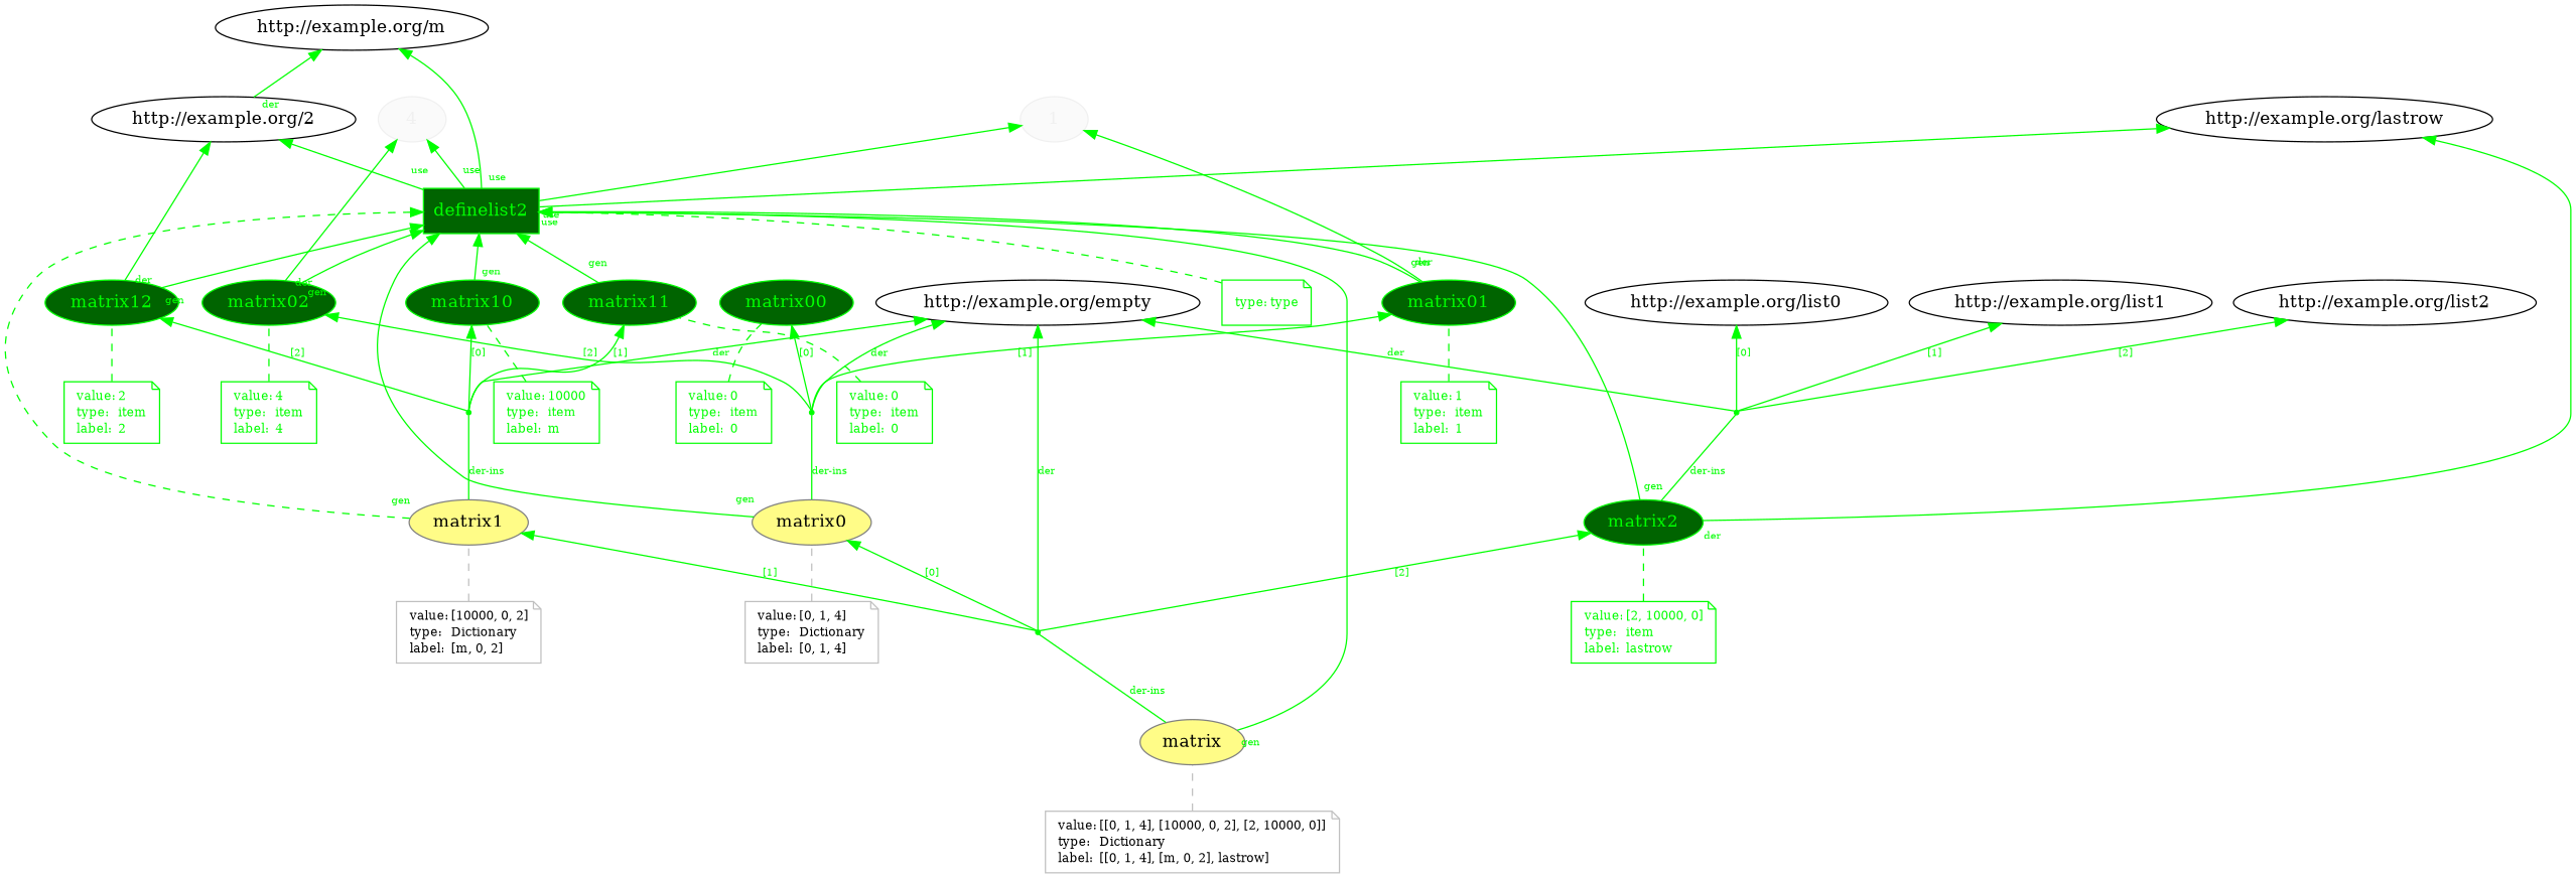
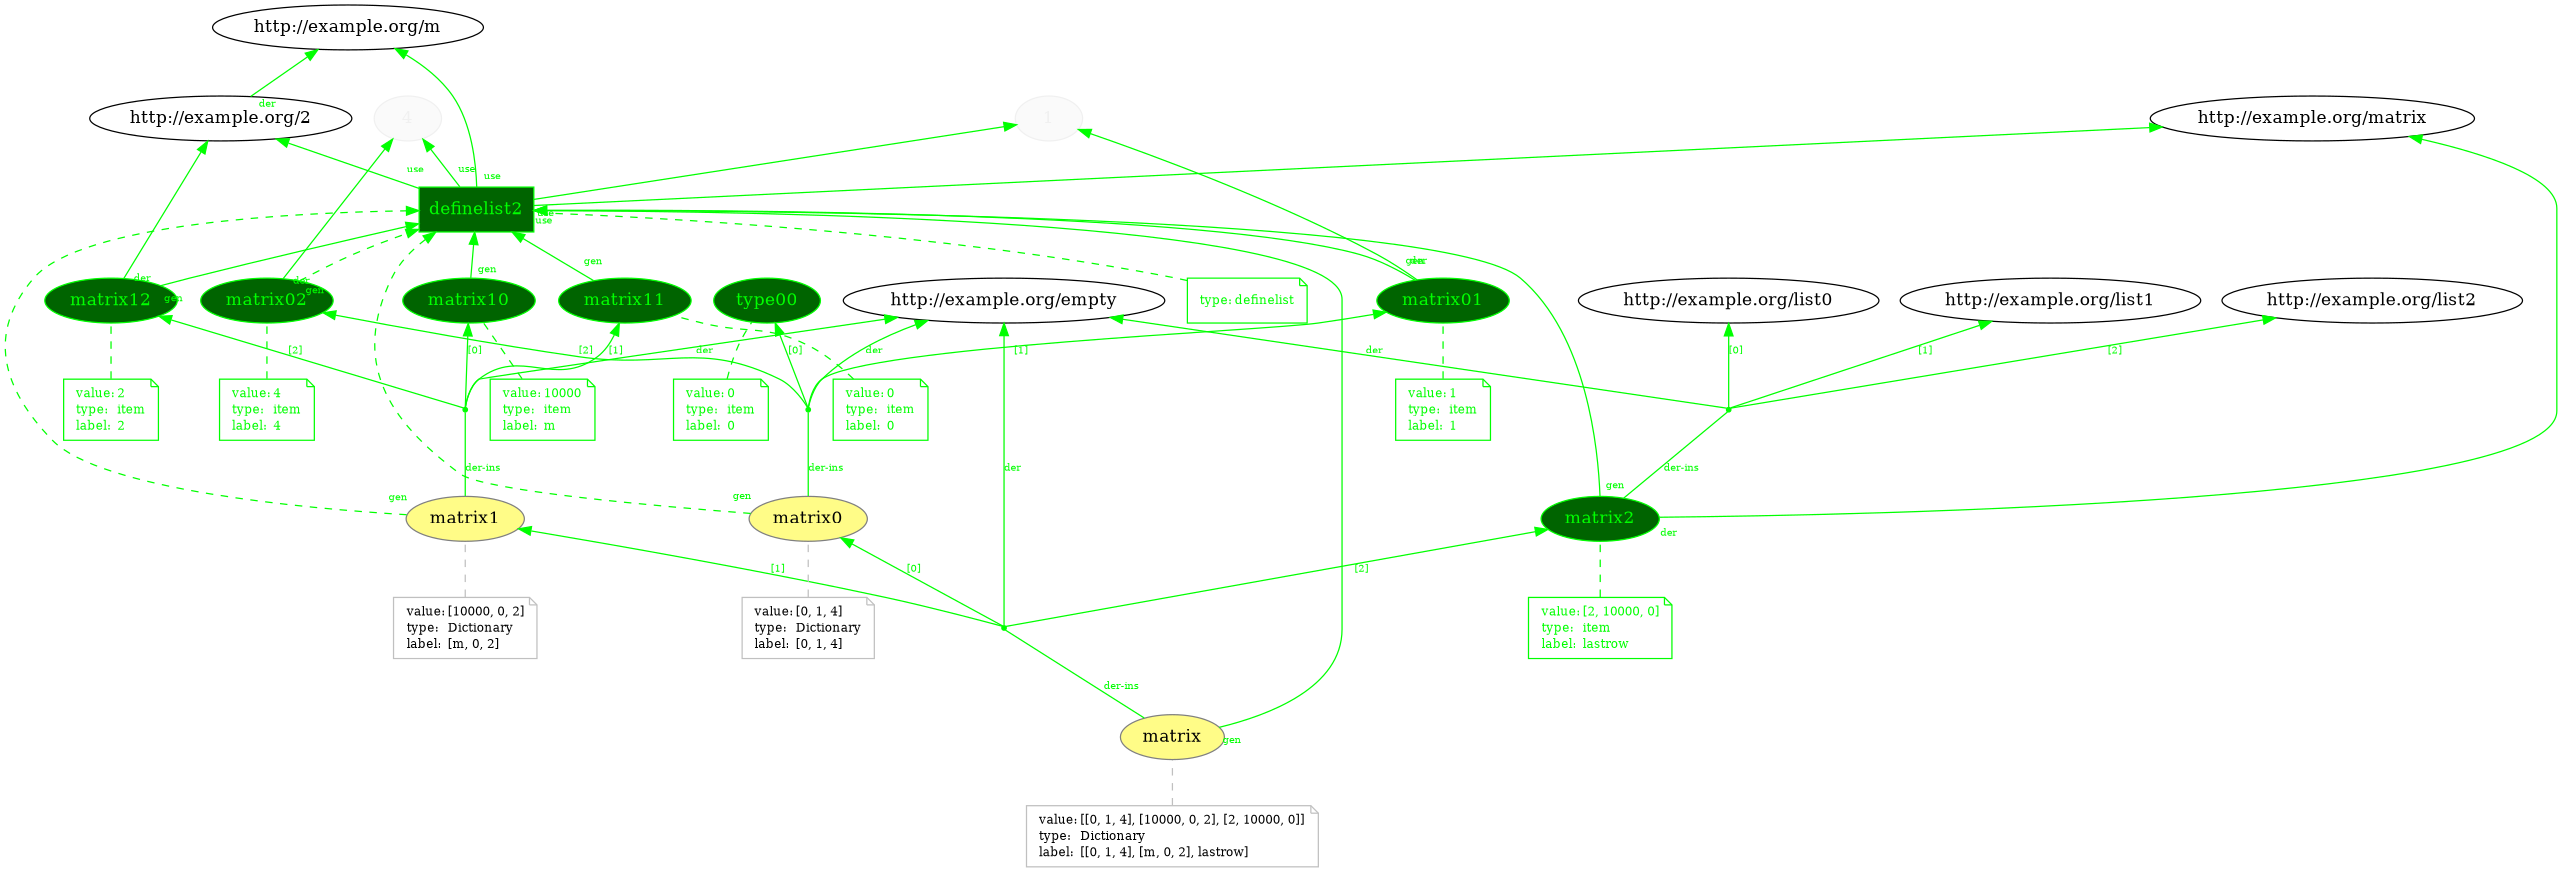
  digraph {
    rankdir=BT
    node [color=green fontcolor=green]
    edge [color=green fontcolor=green rotation=20]
    n1 [color="#F0F0F0" fillcolor="#FAFAFA" fontcolor="#F0F0F0" label=1 style=filled]
    n2 [color="#F0F0F0" fillcolor="#FAFAFA" fontcolor="#F0F0F0" label=4 style=filled]
    n3 [color="#808080" fillcolor="#FFFC87" label=matrix style=filled fontcolor=""]
    bn3 [shape=point]
    n5 [fillcolor=darkgreen label=definelist2 shape=polygon sides=4 style=filled]
    n6 [color="#808080" fillcolor="#FFFC87" label=matrix0 style=filled fontcolor=""]
    n7 [color="#808080" fillcolor="#FFFC87" label=matrix1 style=filled fontcolor=""]
    n8 [fillcolor=darkgreen label=matrix2 style=filled]
    "http://example.org/empty" [color="" fontcolor=""]
    "http://example.org/m" [color="" fontcolor=""]
    "http://example.org/2" [color="" fontcolor=""]
-   "http://example.org/lastrow" [color="" fontcolor=""]
+   "http://example.org/lastrow" [label="http://example.org/matrix" color="" fontcolor=""]
    n13 [color=gray fontcolor=black fontsize=10 label=<<TABLE cellpadding="0" border="0"> 	<TR> 	    <TD align="left">value:</TD> 	    <TD align="left">[[0, 1, 4], [10000, 0, 2], [2, 10000, 0]]</TD> 	</TR> 	<TR> 	    <TD align="left">type:</TD> 	    <TD align="left">Dictionary</TD> 	</TR> 	<TR> 	    <TD align="left">label:</TD> 	    <TD align="left">[[0, 1, 4], [m, 0, 2], lastrow]</TD> 	</TR> </TABLE>> shape=note]
    bn0 [shape=point]
-   n15 [fillcolor=darkgreen label=matrix00 style=filled]
+   n15 [fillcolor=darkgreen label=type00 style=filled]
    n16 [fillcolor=darkgreen label=matrix01 style=filled]
    n17 [fillcolor=darkgreen label=matrix02 style=filled]
    n18 [color=gray fontcolor=black fontsize=10 label=<<TABLE cellpadding="0" border="0"> 	<TR> 	    <TD align="left">value:</TD> 	    <TD align="left">[0, 1, 4]</TD> 	</TR> 	<TR> 	    <TD align="left">type:</TD> 	    <TD align="left">Dictionary</TD> 	</TR> 	<TR> 	    <TD align="left">label:</TD> 	    <TD align="left">[0, 1, 4]</TD> 	</TR> </TABLE>> shape=note]
    n19 [fontsize=10 label=<<TABLE cellpadding="0" border="0"> 	<TR> 	    <TD align="left">value:</TD> 	    <TD align="left">0</TD> 	</TR> 	<TR> 	    <TD align="left">type:</TD> 	    <TD align="left">item</TD> 	</TR> 	<TR> 	    <TD align="left">label:</TD> 	    <TD align="left">0</TD> 	</TR> </TABLE>> shape=note]
    n20 [fontsize=10 label=<<TABLE cellpadding="0" border="0"> 	<TR> 	    <TD align="left">value:</TD> 	    <TD align="left">1</TD> 	</TR> 	<TR> 	    <TD align="left">type:</TD> 	    <TD align="left">item</TD> 	</TR> 	<TR> 	    <TD align="left">label:</TD> 	    <TD align="left">1</TD> 	</TR> </TABLE>> shape=note]
    n21 [fontsize=10 label=<<TABLE cellpadding="0" border="0"> 	<TR> 	    <TD align="left">value:</TD> 	    <TD align="left">4</TD> 	</TR> 	<TR> 	    <TD align="left">type:</TD> 	    <TD align="left">item</TD> 	</TR> 	<TR> 	    <TD align="left">label:</TD> 	    <TD align="left">4</TD> 	</TR> </TABLE>> shape=note]
    bn1 [shape=point]
    n23 [fillcolor=darkgreen label=matrix10 style=filled]
    n24 [fillcolor=darkgreen label=matrix11 style=filled]
    n25 [fillcolor=darkgreen label=matrix12 style=filled]
    n26 [color=gray fontcolor=black fontsize=10 label=<<TABLE cellpadding="0" border="0"> 	<TR> 	    <TD align="left">value:</TD> 	    <TD align="left">[10000, 0, 2]</TD> 	</TR> 	<TR> 	    <TD align="left">type:</TD> 	    <TD align="left">Dictionary</TD> 	</TR> 	<TR> 	    <TD align="left">label:</TD> 	    <TD align="left">[m, 0, 2]</TD> 	</TR> </TABLE>> shape=note]
    n27 [fontsize=10 label=<<TABLE cellpadding="0" border="0"> 	<TR> 	    <TD align="left">value:</TD> 	    <TD align="left">10000</TD> 	</TR> 	<TR> 	    <TD align="left">type:</TD> 	    <TD align="left">item</TD> 	</TR> 	<TR> 	    <TD align="left">label:</TD> 	    <TD align="left">m</TD> 	</TR> </TABLE>> shape=note]
    n28 [fontsize=10 label=<<TABLE cellpadding="0" border="0"> 	<TR> 	    <TD align="left">value:</TD> 	    <TD align="left">0</TD> 	</TR> 	<TR> 	    <TD align="left">type:</TD> 	    <TD align="left">item</TD> 	</TR> 	<TR> 	    <TD align="left">label:</TD> 	    <TD align="left">0</TD> 	</TR> </TABLE>> shape=note]
    n29 [fontsize=10 label=<<TABLE cellpadding="0" border="0"> 	<TR> 	    <TD align="left">value:</TD> 	    <TD align="left">2</TD> 	</TR> 	<TR> 	    <TD align="left">type:</TD> 	    <TD align="left">item</TD> 	</TR> 	<TR> 	    <TD align="left">label:</TD> 	    <TD align="left">2</TD> 	</TR> </TABLE>> shape=note]
    bn2 [shape=point]
    "http://example.org/list0" [color="" fontcolor=""]
    "http://example.org/list1" [color="" fontcolor=""]
    "http://example.org/list2" [color="" fontcolor=""]
    n34 [fontsize=10 label=<<TABLE cellpadding="0" border="0"> 	<TR> 	    <TD align="left">value:</TD> 	    <TD align="left">[2, 10000, 0]</TD> 	</TR> 	<TR> 	    <TD align="left">type:</TD> 	    <TD align="left">item</TD> 	</TR> 	<TR> 	    <TD align="left">label:</TD> 	    <TD align="left">lastrow</TD> 	</TR> </TABLE>> shape=note]
-   n35 [fontsize=10 label=<<TABLE cellpadding="0" border="0"> 	<TR> 	    <TD align="left">type:</TD> 	    <TD align="left">type</TD> 	</TR> </TABLE>> shape=note]
+   n35 [fontsize=10 label=<<TABLE cellpadding="0" border="0"> 	<TR> 	    <TD align="left">type:</TD> 	    <TD align="left">definelist</TD> 	</TR> </TABLE>> shape=note]
    n3 -> bn3 [angle=60.0 arrowhead=none distance=1.5 fontsize=8 label="der-ins"]
    n3 -> n5 [labelangle=60.0 labeldistance=1.5 labelfontsize=8 taillabel=gen]
    bn3 -> n6 [angle=60.0 distance=1.5 fontsize=8 label="[0]"]
    bn3 -> n7 [angle=60.0 distance=1.5 fontsize=8 label="[1]"]
    bn3 -> n8 [angle=60.0 distance=1.5 fontsize=8 label="[2]"]
    bn3 -> "http://example.org/empty" [angle=60.0 distance=1.5 fontsize=8 label=der]
    n5 -> n1 [labelangle=60.0 labeldistance=1.5 labelfontsize=8 taillabel=use]
    n5 -> n2 [labelangle=60.0 labeldistance=1.5 labelfontsize=8 taillabel=use]
    n5 -> "http://example.org/m" [labelangle=60.0 labeldistance=1.5 labelfontsize=8 taillabel=use]
    n5 -> "http://example.org/2" [labelangle=60.0 labeldistance=1.5 labelfontsize=8 taillabel=use]
    n5 -> "http://example.org/lastrow" [labelangle=60.0 labeldistance=1.5 labelfontsize=8 taillabel=use]
-   n6 -> n5 [labelangle=60.0 labeldistance=1.5 labelfontsize=8 taillabel=gen]
+   n6 -> n5 [labelangle=60.0 labeldistance=1.5 labelfontsize=8 taillabel=gen style=dashed]
    n6 -> bn0 [angle=60.0 arrowhead=none distance=1.5 fontsize=8 label="der-ins"]
    n7 -> n5 [labelangle=60.0 labeldistance=1.5 labelfontsize=8 style=dashed taillabel=gen]
    n7 -> bn1 [angle=60.0 arrowhead=none distance=1.5 fontsize=8 label="der-ins"]
    n8 -> n5 [labelangle=60.0 labeldistance=1.5 labelfontsize=8 taillabel=gen]
    n8 -> "http://example.org/lastrow" [labelangle=60.0 labeldistance=1.5 labelfontsize=8 taillabel=der]
    n8 -> bn2 [angle=60.0 arrowhead=none distance=1.5 fontsize=8 label="der-ins"]
    "http://example.org/2" -> "http://example.org/m" [labelangle=60.0 labeldistance=1.5 labelfontsize=8 taillabel=der]
    n13 -> n3 [arrowhead=none color=gray style=dashed fontcolor="" rotation=""]
    bn0 -> "http://example.org/empty" [angle=60.0 distance=1.5 fontsize=8 label=der]
    bn0 -> n15 [angle=60.0 distance=1.5 fontsize=8 label="[0]"]
    bn0 -> n16 [angle=60.0 distance=1.5 fontsize=8 label="[1]"]
    bn0 -> n17 [angle=60.0 distance=1.5 fontsize=8 label="[2]"]
    n16 -> n1 [labelangle=60.0 labeldistance=1.5 labelfontsize=8 taillabel=der]
    n16 -> n5 [labelangle=60.0 labeldistance=1.5 labelfontsize=8 taillabel=gen]
    n17 -> n2 [labelangle=60.0 labeldistance=1.5 labelfontsize=8 taillabel=der]
-   n17 -> n5 [labelangle=60.0 labeldistance=1.5 labelfontsize=8 taillabel=gen]
+   n17 -> n5 [labelangle=60.0 labeldistance=1.5 labelfontsize=8 taillabel=gen style=dashed]
    n18 -> n6 [arrowhead=none color=gray style=dashed fontcolor="" rotation=""]
    n19 -> n15 [arrowhead=none style=dashed rotation=""]
    n20 -> n16 [arrowhead=none style=dashed rotation=""]
    n21 -> n17 [arrowhead=none style=dashed rotation=""]
    bn1 -> "http://example.org/empty" [angle=60.0 distance=1.5 fontsize=8 label=der]
    bn1 -> n23 [angle=60.0 distance=1.5 fontsize=8 label="[0]"]
    bn1 -> n24 [angle=60.0 distance=1.5 fontsize=8 label="[1]"]
    bn1 -> n25 [angle=60.0 distance=1.5 fontsize=8 label="[2]"]
    n23 -> n5 [labelangle=60.0 labeldistance=1.5 labelfontsize=8 taillabel=gen]
    n24 -> n5 [labelangle=60.0 labeldistance=1.5 labelfontsize=8 taillabel=gen]
    n25 -> n5 [labelangle=60.0 labeldistance=1.5 labelfontsize=8 taillabel=gen]
    n25 -> "http://example.org/2" [labelangle=60.0 labeldistance=1.5 labelfontsize=8 taillabel=der]
    n26 -> n7 [arrowhead=none color=gray style=dashed fontcolor="" rotation=""]
    n27 -> n23 [arrowhead=none style=dashed rotation=""]
    n28 -> n24 [arrowhead=none style=dashed rotation=""]
    n29 -> n25 [arrowhead=none style=dashed rotation=""]
    bn2 -> "http://example.org/empty" [angle=60.0 distance=1.5 fontsize=8 label=der]
    bn2 -> "http://example.org/list0" [angle=60.0 distance=1.5 fontsize=8 label="[0]"]
    bn2 -> "http://example.org/list1" [angle=60.0 distance=1.5 fontsize=8 label="[1]"]
    bn2 -> "http://example.org/list2" [angle=60.0 distance=1.5 fontsize=8 label="[2]"]
    n34 -> n8 [arrowhead=none style=dashed rotation=""]
    n35 -> n5 [arrowhead=none style=dashed rotation=""]
  }
